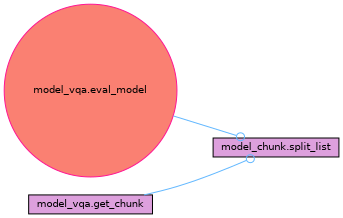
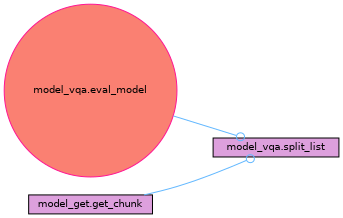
  digraph {
    rankdir=LR
    node [color=black fillcolor=plum fontname=Helvetica fontsize=10 shape=box style=filled]
    edge [arrowhead=odot color=steelblue1 fontname=Helvetica fontsize=10 labelfontname=Helvetica labelfontsize=10 style=solid]
    n1 [color=deeppink fillcolor=salmon fontcolor=black height=0.2 label="model_vqa.eval_model" shape=circle width=0.4]
-   n2 [height=0.2 label="model_chunk.split_list" width=0.4]
-   n3 [height=0.2 label="model_vqa.get_chunk" width=0.4]
+   n2 [height=0.2 label="model_vqa.split_list" width=0.4]
+   n3 [height=0.2 label="model_get.get_chunk" width=0.4]
    n1 -> n2
    n3 -> n2
  }
